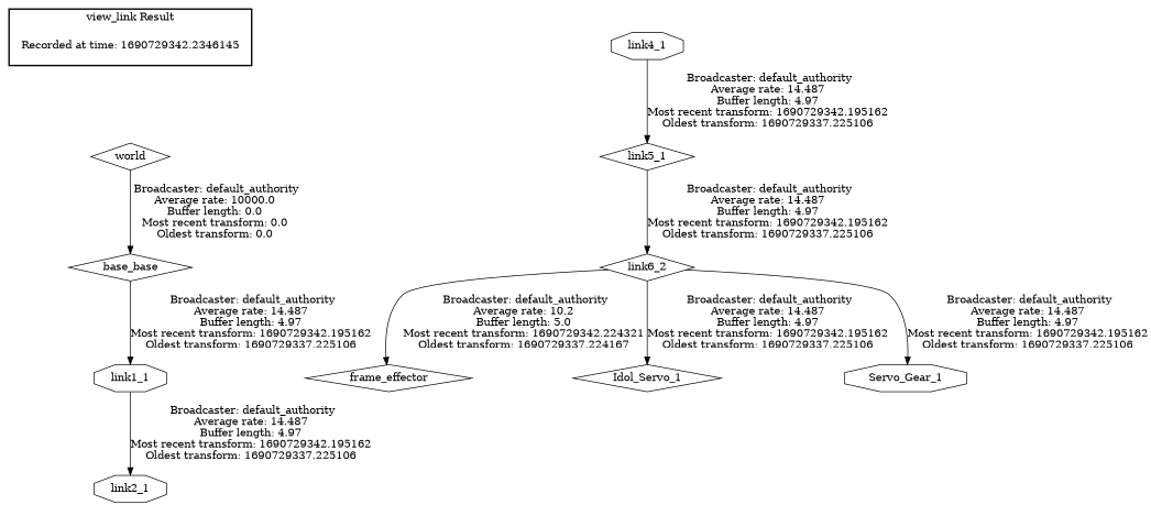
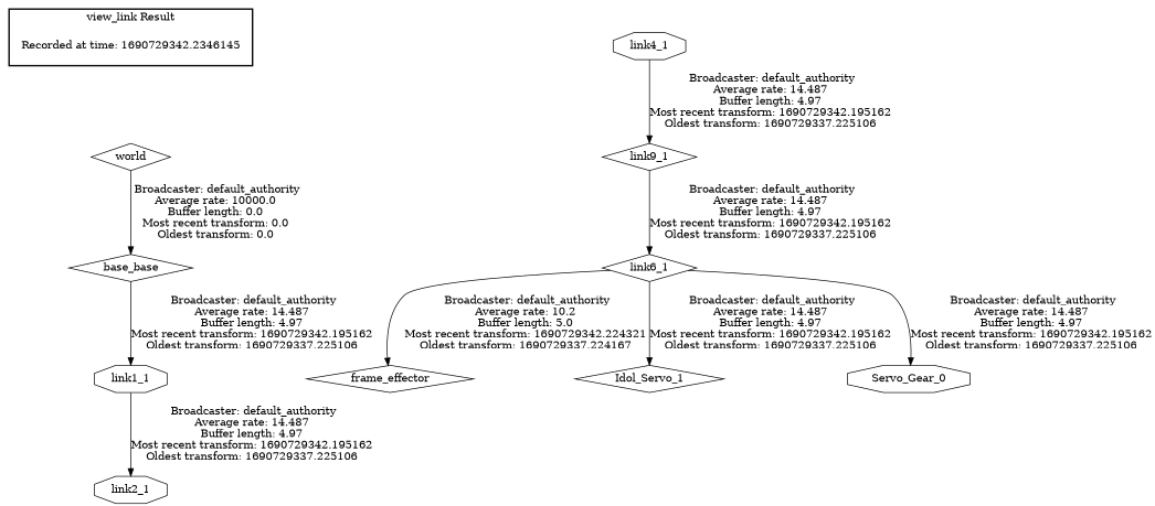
  digraph {
    node [shape=diamond]
    n1 [label="Recorded at time: 1690729342.2346145" shape=plaintext]
    world
    n3 [label=base_base]
    link1_1 [shape=octagon]
    link2_1 [shape=octagon]
-   link6_1 [label=link6_2]
+   link6_1
    frame_effector
    n8 [label=Idol_Servo_1]
-   Servo_Gear_1 [shape=octagon]
-   link5_1
+   Servo_Gear_1 [shape=octagon label=Servo_Gear_0]
+   link5_1 [label=link9_1]
    link4_1 [shape=octagon]
    subgraph cluster_1 {
      color=black
      label="view_link Result"
      style=bold
      n1
    }
    n1 -> world [style=invis]
    world -> n3 [label=" Broadcaster: default_authority\nAverage rate: 10000.0\nBuffer length: 0.0\nMost recent transform: 0.0\nOldest transform: 0.0\n"]
    n3 -> link1_1 [label=" Broadcaster: default_authority\nAverage rate: 14.487\nBuffer length: 4.97\nMost recent transform: 1690729342.195162\nOldest transform: 1690729337.225106\n"]
    link1_1 -> link2_1 [label=" Broadcaster: default_authority\nAverage rate: 14.487\nBuffer length: 4.97\nMost recent transform: 1690729342.195162\nOldest transform: 1690729337.225106\n"]
    link6_1 -> frame_effector [label=" Broadcaster: default_authority\nAverage rate: 10.2\nBuffer length: 5.0\nMost recent transform: 1690729342.224321\nOldest transform: 1690729337.224167\n"]
    link6_1 -> n8 [label=" Broadcaster: default_authority\nAverage rate: 14.487\nBuffer length: 4.97\nMost recent transform: 1690729342.195162\nOldest transform: 1690729337.225106\n"]
    link6_1 -> Servo_Gear_1 [label=" Broadcaster: default_authority\nAverage rate: 14.487\nBuffer length: 4.97\nMost recent transform: 1690729342.195162\nOldest transform: 1690729337.225106\n"]
    link5_1 -> link6_1 [label=" Broadcaster: default_authority\nAverage rate: 14.487\nBuffer length: 4.97\nMost recent transform: 1690729342.195162\nOldest transform: 1690729337.225106\n"]
    link4_1 -> link5_1 [label=" Broadcaster: default_authority\nAverage rate: 14.487\nBuffer length: 4.97\nMost recent transform: 1690729342.195162\nOldest transform: 1690729337.225106\n"]
  }
